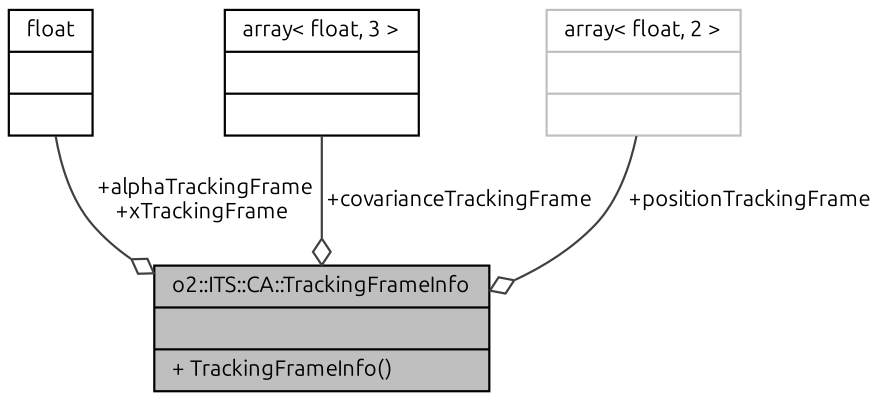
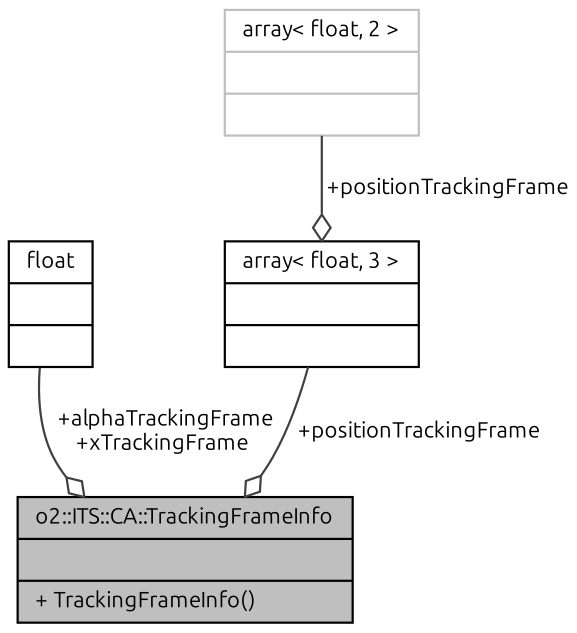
  digraph {
    fontname=Ubuntu
    node [color=black fontname=Ubuntu fontsize=10 shape=record]
    edge [arrowhead=odiamond color=grey25 fontname=Ubuntu fontsize=10 labelfontname=Helvetica labelfontsize=10 style=solid]
    n1 [fillcolor=grey75 fontcolor=black height=0.2 label="{o2::ITS::CA::TrackingFrameInfo\n||+ TrackingFrameInfo()\l}" style=filled width=0.4]
    n2 [height=0.2 label="{float\n||}" width=0.4]
    n3 [height=0.2 label="{array\< float, 3 \>\n||}" width=0.4]
    n4 [color=grey75 height=0.2 label="{array\< float, 2 \>\n||}" width=0.4]
    n2 -> n1 [label=" +alphaTrackingFrame\n+xTrackingFrame"]
-   n3 -> n1 [label=" +covarianceTrackingFrame"]
-   n4 -> n1 [label=" +positionTrackingFrame"]
+   n3 -> n1 [label=" +positionTrackingFrame"]
+   n4 -> n3 [label=" +positionTrackingFrame"]
  }
